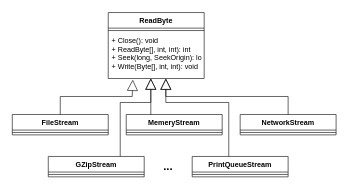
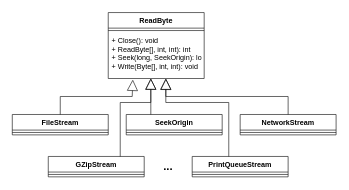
  <mxCell id="0" style=";html=1;" />
  <mxCell id="1" style=";html=1;" parent="0" />
  <mxCell id="2" value="ReadByte" style="swimlane;fontStyle=1;align=center;verticalAlign=top;childLayout=stackLayout;horizontal=1;startSize=26;horizontalStack=0;resizeParent=1;resizeParentMax=0;resizeLast=0;collapsible=1;marginBottom=0;" vertex="1" parent="1"><mxGeometry x="180" y="20" width="160" height="110" as="geometry" /></mxCell>
  <mxCell id="3" value="" style="line;strokeWidth=1;fillColor=none;align=left;verticalAlign=middle;spacingTop=-1;spacingLeft=3;spacingRight=3;rotatable=0;labelPosition=right;points=[];portConstraint=eastwest;strokeColor=inherit;" vertex="1" parent="2"><mxGeometry y="26" width="160" height="8" as="geometry" /></mxCell>
  <mxCell id="4" value="+ Close(): void&#10;+ ReadByte[], int, int): int&#10;+ Seek(long, SeekOrigin): long&#10;+ Write(Byte[], int, int): void" style="text;strokeColor=none;fillColor=none;align=left;verticalAlign=top;spacingLeft=4;spacingRight=4;overflow=hidden;rotatable=0;points=[[0,0.5],[1,0.5]];portConstraint=eastwest;" vertex="1" parent="2"><mxGeometry y="34" width="160" height="76" as="geometry" /></mxCell>
  <mxCell id="5" value="FileStream" style="swimlane;fontStyle=1;align=center;verticalAlign=top;childLayout=stackLayout;horizontal=1;startSize=26;horizontalStack=0;resizeParent=1;resizeParentMax=0;resizeLast=0;collapsible=1;marginBottom=0;" vertex="1" parent="1"><mxGeometry x="20" y="190" width="160" height="34" as="geometry" /></mxCell>
  <mxCell id="6" value="" style="line;strokeWidth=1;fillColor=none;align=left;verticalAlign=middle;spacingTop=-1;spacingLeft=3;spacingRight=3;rotatable=0;labelPosition=right;points=[];portConstraint=eastwest;strokeColor=inherit;" vertex="1" parent="5"><mxGeometry y="26" width="160" height="8" as="geometry" /></mxCell>
- <mxCell id="7" value="MemeryStream" style="swimlane;fontStyle=1;align=center;verticalAlign=top;childLayout=stackLayout;horizontal=1;startSize=26;horizontalStack=0;resizeParent=1;resizeParentMax=0;resizeLast=0;collapsible=1;marginBottom=0;" vertex="1" parent="1"><mxGeometry x="210" y="190" width="160" height="34" as="geometry" /></mxCell>
+ <mxCell id="7" value="SeekOrigin" style="swimlane;fontStyle=1;align=center;verticalAlign=top;childLayout=stackLayout;horizontal=1;startSize=26;horizontalStack=0;resizeParent=1;resizeParentMax=0;resizeLast=0;collapsible=1;marginBottom=0;" vertex="1" parent="1"><mxGeometry x="210" y="190" width="160" height="34" as="geometry" /></mxCell>
  <mxCell id="8" value="" style="line;strokeWidth=1;fillColor=none;align=left;verticalAlign=middle;spacingTop=-1;spacingLeft=3;spacingRight=3;rotatable=0;labelPosition=right;points=[];portConstraint=eastwest;strokeColor=inherit;" vertex="1" parent="7"><mxGeometry y="26" width="160" height="8" as="geometry" /></mxCell>
  <mxCell id="9" value="GZipStream" style="swimlane;fontStyle=1;align=center;verticalAlign=top;childLayout=stackLayout;horizontal=1;startSize=26;horizontalStack=0;resizeParent=1;resizeParentMax=0;resizeLast=0;collapsible=1;marginBottom=0;" vertex="1" parent="1"><mxGeometry x="80" y="260" width="160" height="34" as="geometry" /></mxCell>
  <mxCell id="10" value="" style="line;strokeWidth=1;fillColor=none;align=left;verticalAlign=middle;spacingTop=-1;spacingLeft=3;spacingRight=3;rotatable=0;labelPosition=right;points=[];portConstraint=eastwest;strokeColor=inherit;" vertex="1" parent="9"><mxGeometry y="26" width="160" height="8" as="geometry" /></mxCell>
  <mxCell id="11" value="PrintQueueStream" style="swimlane;fontStyle=1;align=center;verticalAlign=top;childLayout=stackLayout;horizontal=1;startSize=26;horizontalStack=0;resizeParent=1;resizeParentMax=0;resizeLast=0;collapsible=1;marginBottom=0;" vertex="1" parent="1"><mxGeometry x="320" y="260" width="160" height="34" as="geometry" /></mxCell>
  <mxCell id="12" value="" style="line;strokeWidth=1;fillColor=none;align=left;verticalAlign=middle;spacingTop=-1;spacingLeft=3;spacingRight=3;rotatable=0;labelPosition=right;points=[];portConstraint=eastwest;strokeColor=inherit;" vertex="1" parent="11"><mxGeometry y="26" width="160" height="8" as="geometry" /></mxCell>
  <mxCell id="13" value="NetworkStream" style="swimlane;fontStyle=1;align=center;verticalAlign=top;childLayout=stackLayout;horizontal=1;startSize=26;horizontalStack=0;resizeParent=1;resizeParentMax=0;resizeLast=0;collapsible=1;marginBottom=0;" vertex="1" parent="1"><mxGeometry x="400" y="190" width="160" height="34" as="geometry" /></mxCell>
  <mxCell id="14" value="" style="line;strokeWidth=1;fillColor=none;align=left;verticalAlign=middle;spacingTop=-1;spacingLeft=3;spacingRight=3;rotatable=0;labelPosition=right;points=[];portConstraint=eastwest;strokeColor=inherit;" vertex="1" parent="13"><mxGeometry y="26" width="160" height="8" as="geometry" /></mxCell>
  <mxCell id="15" value="&lt;font style=&quot;font-size: 19px;&quot;&gt;&lt;b&gt;...&lt;/b&gt;&lt;/font&gt;" style="text;html=1;strokeColor=none;fillColor=none;align=center;verticalAlign=middle;whiteSpace=wrap;rounded=0;" vertex="1" parent="1"><mxGeometry x="250" y="267" width="60" height="20" as="geometry" /></mxCell>
  <mxCell id="16" value="" style="endArrow=block;endSize=16;endFill=0;html=1;rounded=0;fontSize=19;exitX=0.5;exitY=0;exitDx=0;exitDy=0;entryX=0.256;entryY=1.026;entryDx=0;entryDy=0;entryPerimeter=0;" edge="1" parent="1" source="5" target="4"><mxGeometry width="160" relative="1" as="geometry"><mxPoint x="-300" y="490" as="sourcePoint" /><mxPoint x="-140" y="490" as="targetPoint" /><Array as="points"><mxPoint x="100" y="160" /><mxPoint x="220" y="160" /></Array></mxGeometry></mxCell>
  <mxCell id="17" value="" style="endArrow=block;endSize=16;endFill=0;html=1;rounded=0;fontSize=19;exitX=0.5;exitY=0;exitDx=0;exitDy=0;entryX=0.6;entryY=1;entryDx=0;entryDy=0;entryPerimeter=0;" edge="1" parent="1" source="13" target="4"><mxGeometry width="160" relative="1" as="geometry"><mxPoint x="110" y="200" as="sourcePoint" /><mxPoint x="207.959" y="140" as="targetPoint" /><Array as="points"><mxPoint x="480" y="160" /><mxPoint x="276" y="160" /></Array></mxGeometry></mxCell>
  <mxCell id="18" value="" style="endArrow=block;endSize=16;endFill=0;html=1;rounded=0;fontSize=19;exitX=0.75;exitY=0;exitDx=0;exitDy=0;entryX=0.444;entryY=1;entryDx=0;entryDy=0;entryPerimeter=0;" edge="1" parent="1" source="9" target="4"><mxGeometry width="160" relative="1" as="geometry"><mxPoint x="129.04" y="198.02" as="sourcePoint" /><mxPoint x="250" y="139.996" as="targetPoint" /><Array as="points"><mxPoint x="200" y="170" /><mxPoint x="251" y="170" /></Array></mxGeometry></mxCell>
  <mxCell id="19" value="" style="endArrow=block;endSize=16;endFill=0;html=1;rounded=0;fontSize=19;entryX=0.595;entryY=1.004;entryDx=0;entryDy=0;entryPerimeter=0;" edge="1" parent="1"><mxGeometry width="160" relative="1" as="geometry"><mxPoint x="381" y="260" as="sourcePoint" /><mxPoint x="276.2" y="130.304" as="targetPoint" /><Array as="points"><mxPoint x="381" y="260" /><mxPoint x="381" y="170" /><mxPoint x="276" y="170" /></Array></mxGeometry></mxCell>
  <mxCell id="20" value="" style="endArrow=block;endSize=16;endFill=0;html=1;rounded=0;fontSize=19;exitX=0.25;exitY=0;exitDx=0;exitDy=0;" edge="1" parent="1"><mxGeometry width="160" relative="1" as="geometry"><mxPoint x="251" y="190" as="sourcePoint" /><mxPoint x="251" y="130" as="targetPoint" /></mxGeometry></mxCell>
